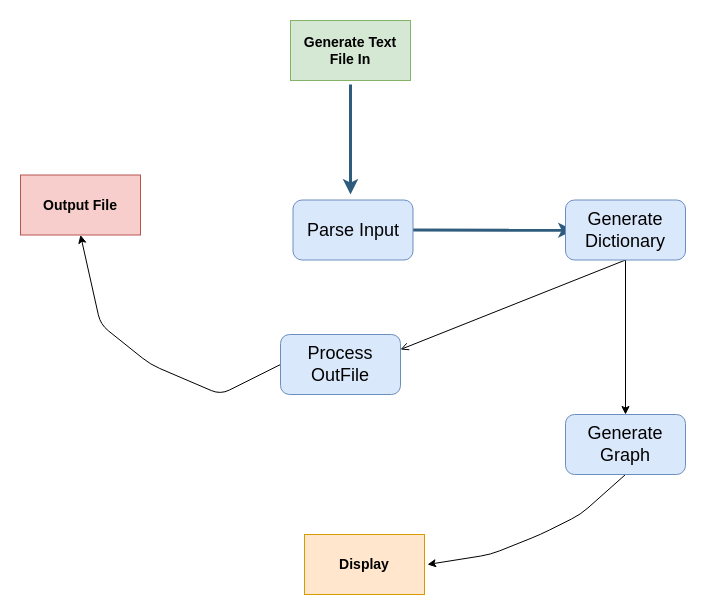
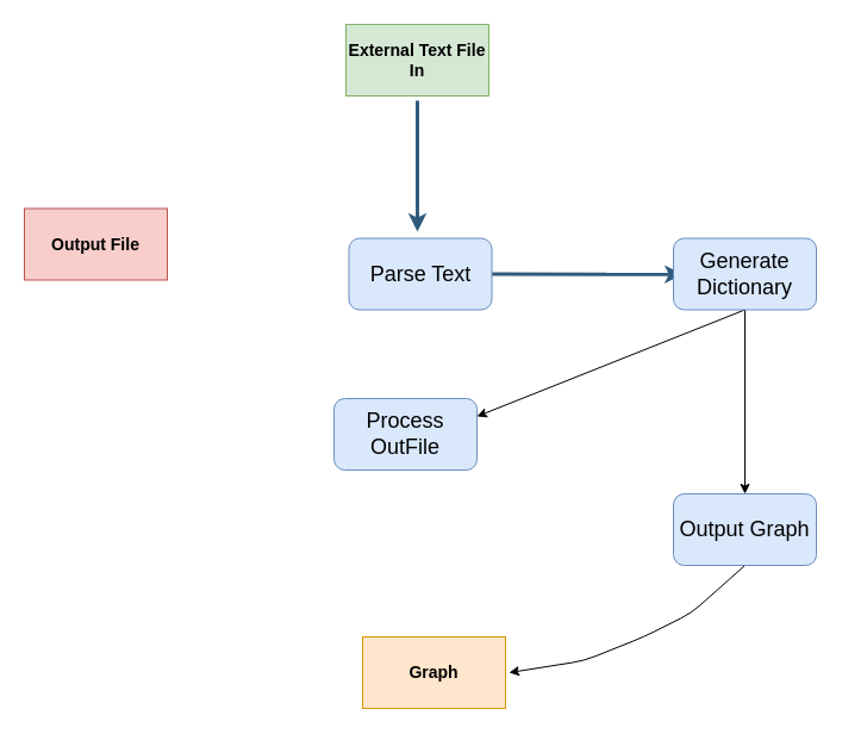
  <mxCell id="0" />
  <mxCell id="1" parent="0" />
  <mxCell id="2" value="" style="edgeStyle=none;rounded=0;jumpStyle=none;html=1;shadow=0;labelBackgroundColor=none;startArrow=none;startFill=0;endArrow=classic;endFill=1;jettySize=auto;orthogonalLoop=1;strokeColor=#2F5B7C;strokeWidth=3;fontFamily=Helvetica;fontSize=16;fontColor=#23445D;spacing=5;" parent="1" edge="1"><mxGeometry relative="1" as="geometry"><mxPoint x="350" y="84" as="sourcePoint" /><mxPoint x="350" y="194" as="targetPoint" /></mxGeometry></mxCell>
  <mxCell id="3" value="" style="edgeStyle=none;rounded=0;jumpStyle=none;html=1;shadow=0;labelBackgroundColor=none;startArrow=none;startFill=0;endArrow=classic;endFill=1;jettySize=auto;orthogonalLoop=1;strokeColor=#2F5B7C;strokeWidth=3;fontFamily=Helvetica;fontSize=16;fontColor=#23445D;spacing=5;exitX=1;exitY=0.5;exitDx=0;exitDy=0;" parent="1" source="8" edge="1"><mxGeometry relative="1" as="geometry"><mxPoint x="390" y="229.5" as="sourcePoint" /><mxPoint x="573" y="229.757" as="targetPoint" /><Array as="points" /></mxGeometry></mxCell>
- <mxCell id="4" value="" style="endArrow=open;html=1;exitX=0.5;exitY=1;exitDx=0;exitDy=0;entryX=1;entryY=0.25;entryDx=0;entryDy=0;" edge="1" parent="1" source="9" target="12"><mxGeometry width="50" height="50" relative="1" as="geometry"><mxPoint x="639.352" y="49.148" as="sourcePoint" /><mxPoint x="384.648" y="379.352" as="targetPoint" /></mxGeometry></mxCell>
+ <mxCell id="4" value="" style="endArrow=classic;html=1;exitX=0.5;exitY=1;exitDx=0;exitDy=0;entryX=1;entryY=0.25;entryDx=0;entryDy=0;" edge="1" parent="1" source="9" target="12"><mxGeometry width="50" height="50" relative="1" as="geometry"><mxPoint x="639.352" y="49.148" as="sourcePoint" /><mxPoint x="384.648" y="379.352" as="targetPoint" /></mxGeometry></mxCell>
  <mxCell id="5" value="" style="endArrow=classic;html=1;exitX=0.5;exitY=1;exitDx=0;exitDy=0;entryX=0.5;entryY=0;entryDx=0;entryDy=0;" edge="1" parent="1" source="9"><mxGeometry width="50" height="50" relative="1" as="geometry"><mxPoint x="674" y="63.5" as="sourcePoint" /><mxPoint x="625" y="414" as="targetPoint" /></mxGeometry></mxCell>
  <mxCell id="6" value="" style="endArrow=classic;html=1;exitX=0.5;exitY=1;exitDx=0;exitDy=0;entryX=1;entryY=0.5;entryDx=0;entryDy=0;" edge="1" parent="1" source="10"><mxGeometry width="50" height="50" relative="1" as="geometry"><mxPoint x="590.352" y="497.648" as="sourcePoint" /><mxPoint x="427" y="564" as="targetPoint" /><Array as="points"><mxPoint x="580" y="514" /><mxPoint x="540" y="534" /><mxPoint x="490" y="554" /></Array></mxGeometry></mxCell>
- <mxCell id="7" value="" style="endArrow=classic;html=1;exitX=0;exitY=0.5;exitDx=0;exitDy=0;entryX=0.5;entryY=1;entryDx=0;entryDy=0;" edge="1" parent="1" source="12" target="13"><mxGeometry width="50" height="50" relative="1" as="geometry"><mxPoint x="301" y="414" as="sourcePoint" /><mxPoint x="70" y="274" as="targetPoint" /><Array as="points"><mxPoint x="220" y="394" /><mxPoint x="150" y="364" /><mxPoint x="100" y="324" /></Array></mxGeometry></mxCell>
- <mxCell id="8" value="&lt;span style=&quot;font-size: 18px ; white-space: normal&quot;&gt;Parse Input&lt;/span&gt;" style="rounded=1;whiteSpace=wrap;html=1;fillColor=#dae8fc;strokeColor=#6c8ebf;" vertex="1" parent="1"><mxGeometry x="292.5" y="199.5" width="120" height="60" as="geometry" /></mxCell>
+ <mxCell id="8" value="&lt;span style=&quot;font-size: 18px ; white-space: normal&quot;&gt;Parse Text&lt;/span&gt;" style="rounded=1;whiteSpace=wrap;html=1;fillColor=#dae8fc;strokeColor=#6c8ebf;" vertex="1" parent="1"><mxGeometry x="292.5" y="199.5" width="120" height="60" as="geometry" /></mxCell>
  <mxCell id="9" value="&lt;span style=&quot;font-size: 18px ; white-space: normal&quot;&gt;Generate Dictionary&lt;br&gt;&lt;/span&gt;" style="rounded=1;whiteSpace=wrap;html=1;fillColor=#dae8fc;strokeColor=#6c8ebf;" vertex="1" parent="1"><mxGeometry x="565" y="199.5" width="120" height="60" as="geometry" /></mxCell>
- <mxCell id="10" value="&lt;span style=&quot;font-size: 18px ; white-space: normal&quot;&gt;Generate Graph&lt;/span&gt;" style="rounded=1;whiteSpace=wrap;html=1;fillColor=#dae8fc;strokeColor=#6c8ebf;" vertex="1" parent="1"><mxGeometry x="565" y="414" width="120" height="60" as="geometry" /></mxCell>
- <mxCell id="11" value="&lt;span style=&quot;font-size: 14px ; font-weight: 700 ; white-space: normal&quot;&gt;Display&lt;/span&gt;" style="rounded=0;whiteSpace=wrap;html=1;fillColor=#ffe6cc;strokeColor=#d79b00;" vertex="1" parent="1"><mxGeometry x="304" y="534" width="120" height="60" as="geometry" /></mxCell>
+ <mxCell id="10" value="&lt;span style=&quot;font-size: 18px ; white-space: normal&quot;&gt;Output Graph&lt;/span&gt;" style="rounded=1;whiteSpace=wrap;html=1;fillColor=#dae8fc;strokeColor=#6c8ebf;" vertex="1" parent="1"><mxGeometry x="565" y="414" width="120" height="60" as="geometry" /></mxCell>
+ <mxCell id="11" value="&lt;span style=&quot;font-size: 14px ; font-weight: 700 ; white-space: normal&quot;&gt;Graph&lt;/span&gt;" style="rounded=0;whiteSpace=wrap;html=1;fillColor=#ffe6cc;strokeColor=#d79b00;" vertex="1" parent="1"><mxGeometry x="304" y="534" width="120" height="60" as="geometry" /></mxCell>
  <mxCell id="12" value="&lt;span style=&quot;font-size: 18px ; white-space: normal&quot;&gt;Process OutFile&lt;/span&gt;" style="rounded=1;whiteSpace=wrap;html=1;fillColor=#dae8fc;strokeColor=#6c8ebf;" vertex="1" parent="1"><mxGeometry x="280" y="334" width="120" height="60" as="geometry" /></mxCell>
  <mxCell id="13" value="&lt;span style=&quot;font-size: 14px ; font-weight: 700&quot;&gt;Output File&lt;/span&gt;" style="rounded=0;whiteSpace=wrap;html=1;fillColor=#f8cecc;strokeColor=#b85450;" vertex="1" parent="1"><mxGeometry x="20" y="174.5" width="120" height="60" as="geometry" /></mxCell>
- <mxCell id="14" value="&lt;span style=&quot;font-size: 14px ; font-weight: 700 ; white-space: normal&quot;&gt;Generate Text File In&lt;/span&gt;" style="rounded=0;whiteSpace=wrap;html=1;fillColor=#d5e8d4;strokeColor=#82b366;" vertex="1" parent="1"><mxGeometry x="290" y="20" width="120" height="60" as="geometry" /></mxCell>
+ <mxCell id="14" value="&lt;span style=&quot;font-size: 14px ; font-weight: 700 ; white-space: normal&quot;&gt;External Text File In&lt;/span&gt;" style="rounded=0;whiteSpace=wrap;html=1;fillColor=#d5e8d4;strokeColor=#82b366;" vertex="1" parent="1"><mxGeometry x="290" y="20" width="120" height="60" as="geometry" /></mxCell>
